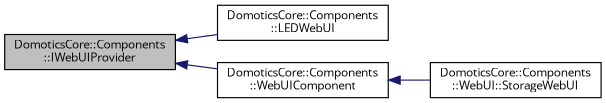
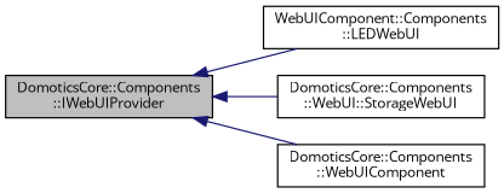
  digraph {
    fontname="Open Sans"
    rankdir=LR
    node [color=black fillcolor=white fontname="Open Sans" fontsize=10 shape=record style=filled]
    edge [color=midnightblue dir=back fontname="Open Sans" fontsize=10 labelfontname=Helvetica labelfontsize=10 style=solid]
    n1 [fillcolor=grey75 fontcolor=black height=0.2 label="DomoticsCore::Components\l::IWebUIProvider" width=0.4]
-   n2 [height=0.2 label="DomoticsCore::Components\l::LEDWebUI" width=0.4]
+   n2 [height=0.2 label="WebUIComponent::Components\l::LEDWebUI" width=0.4]
    n3 [height=0.2 label="DomoticsCore::Components\l::WebUI::StorageWebUI" width=0.4]
    n4 [height=0.2 label="DomoticsCore::Components\l::WebUIComponent" width=0.4]
    n1 -> n2
-   n4 -> n3
+   n1 -> n3
    n1 -> n4
  }
